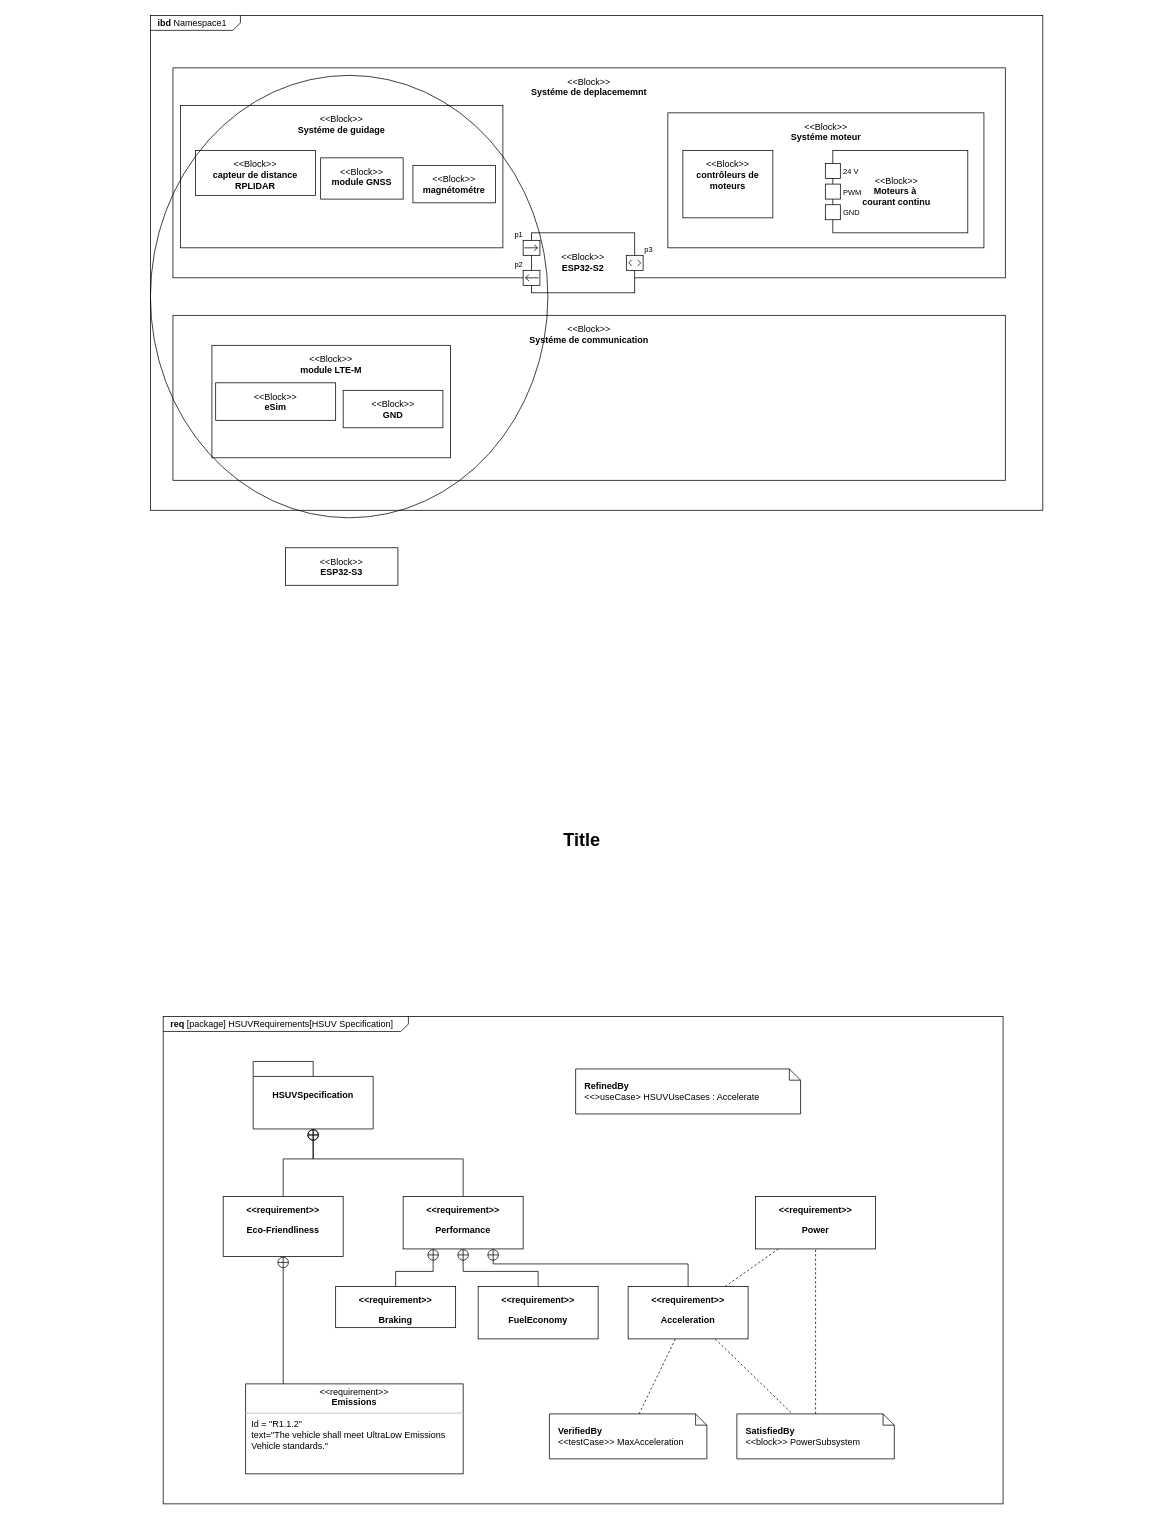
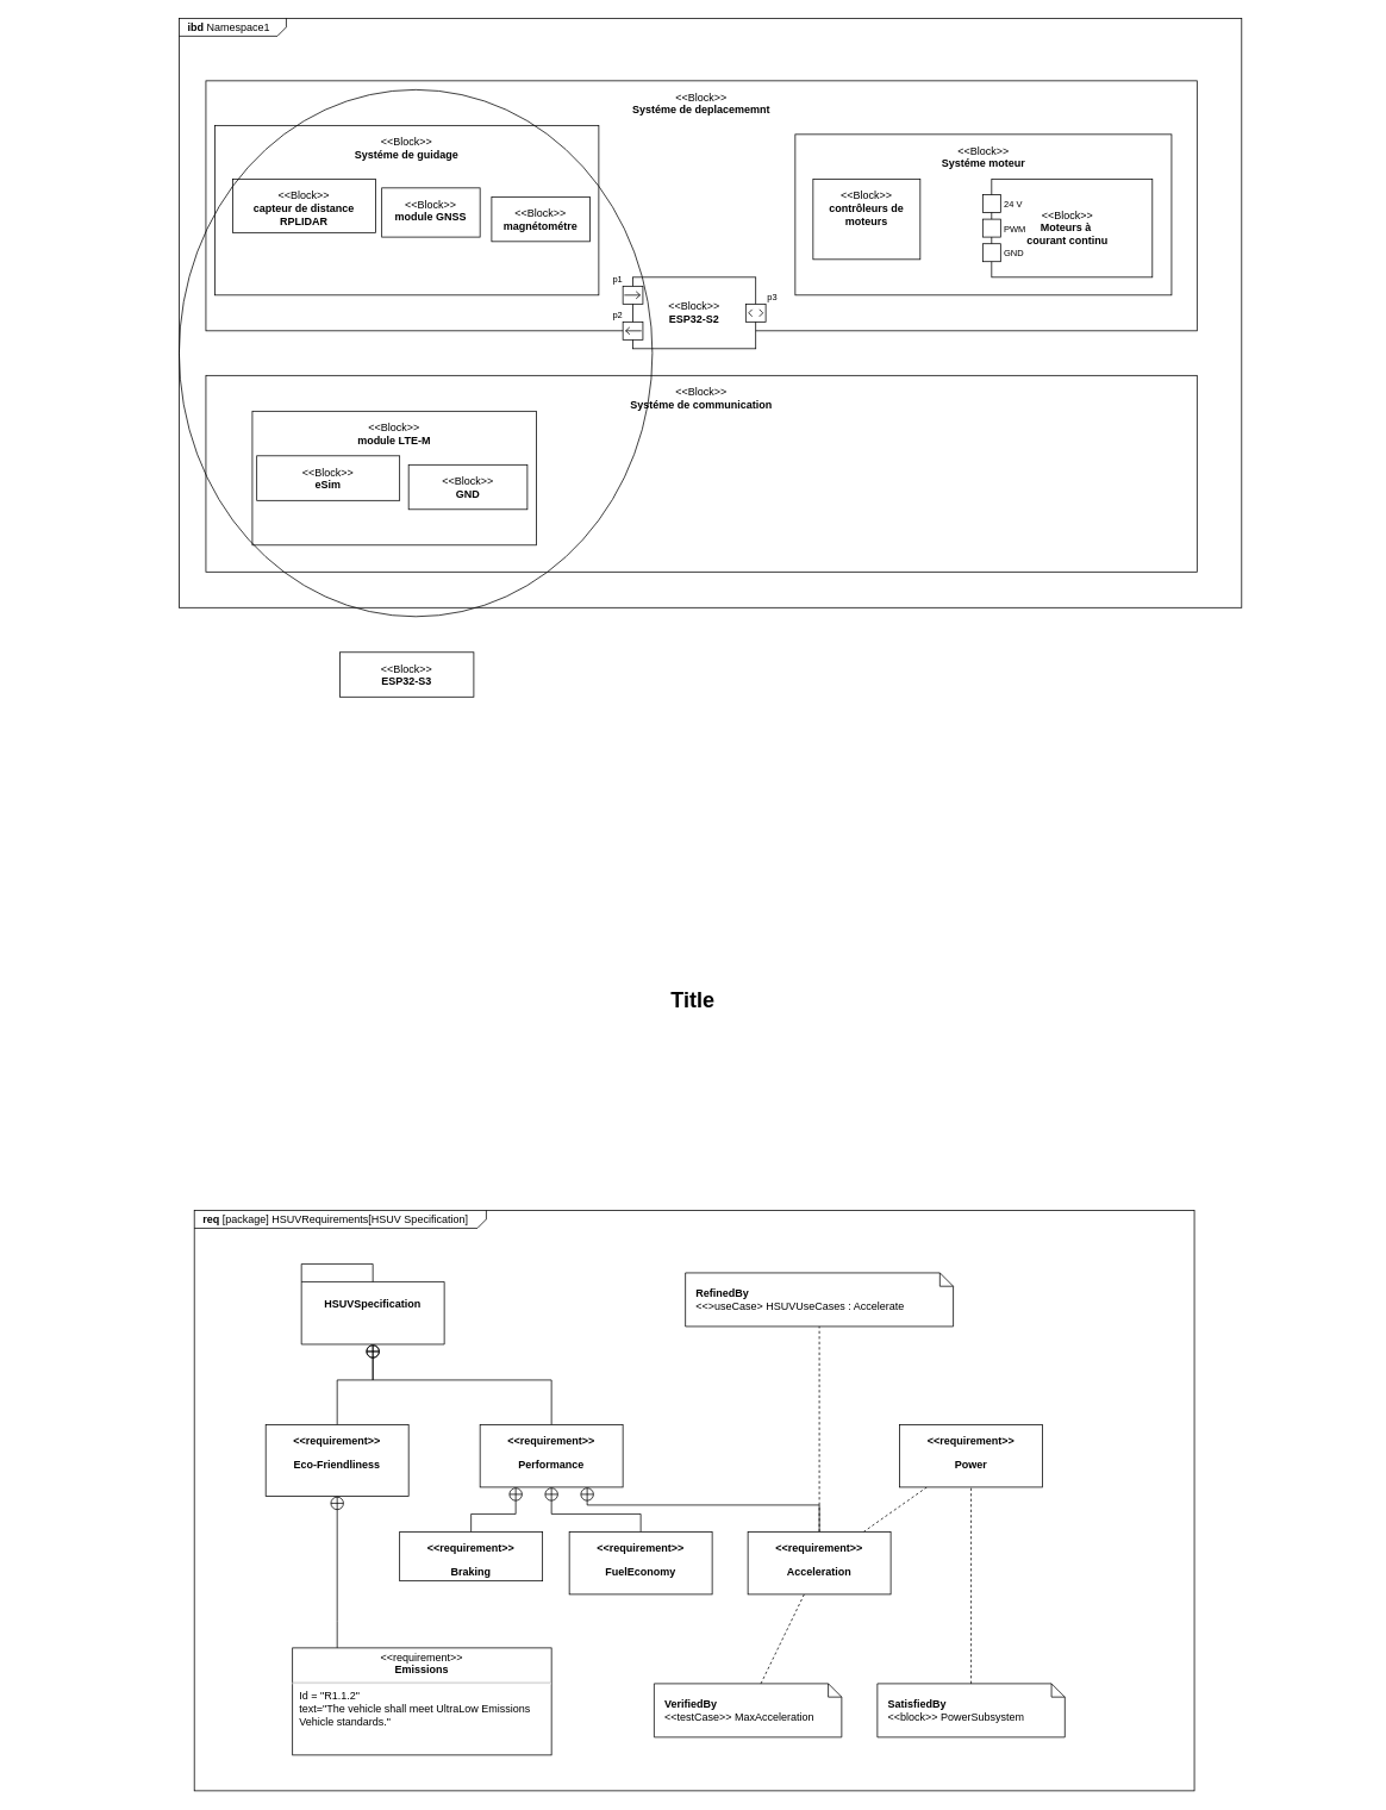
  <mxCell id="0" style=";html=1;" />
  <mxCell id="1" style=";html=1;" parent="0" />
  <mxCell id="2" value="&lt;p style=&quot;margin: 0px ; margin-top: 4px ; margin-left: 10px ; text-align: left&quot;&gt;&lt;b&gt;req&lt;/b&gt;&amp;nbsp;[package] HSUVRequirements[HSUV Specification]&lt;/p&gt;" style="html=1;strokeWidth=1;shape=mxgraph.sysml.package;html=1;overflow=fill;whiteSpace=wrap;fillColor=none;gradientColor=none;fontSize=12;align=center;labelX=327.64;" parent="1" vertex="1"><mxGeometry x="217" y="1355" width="1120" height="650" as="geometry" /></mxCell>
  <mxCell id="3" value="HSUVSpecification" style="shape=folder;tabWidth=80;tabHeight=20;tabPosition=left;strokeWidth=1;html=1;whiteSpace=wrap;align=center;fontSize=12;fontStyle=1" parent="1" vertex="1"><mxGeometry x="337" y="1415" width="160" height="90" as="geometry" /></mxCell>
  <mxCell id="4" value="&lt;b&gt;RefinedBy&lt;/b&gt;&lt;div&gt;&amp;lt;&amp;lt;&amp;gt;useCase&amp;gt; HSUVUseCases : Accelerate&lt;/div&gt;" style="shape=note;size=15;align=left;spacingLeft=10;html=1;whiteSpace=wrap;strokeColor=#000000;strokeWidth=1;fillColor=#ffffff;fontSize=12;" parent="1" vertex="1"><mxGeometry x="767" y="1425" width="300" height="60" as="geometry" /></mxCell>
  <mxCell id="5" style="edgeStyle=orthogonalEdgeStyle;rounded=0;html=1;jettySize=auto;orthogonalLoop=1;endArrow=circlePlus;endFill=0;" parent="1" source="6" target="3" edge="1"><mxGeometry relative="1" as="geometry"><Array as="points"><mxPoint x="377" y="1545" /><mxPoint x="417" y="1545" /></Array></mxGeometry></mxCell>
  <mxCell id="6" value="&lt;p&gt;&amp;lt;&amp;lt;requirement&amp;gt;&amp;gt;&lt;/p&gt;&lt;p&gt;Eco-Friendliness&lt;/p&gt;" style="shape=rect;html=1;overflow=fill;whiteSpace=wrap;align=center;fontStyle=1" parent="1" vertex="1"><mxGeometry x="297" y="1595" width="160" height="80" as="geometry" /></mxCell>
  <mxCell id="7" style="edgeStyle=orthogonalEdgeStyle;rounded=0;html=1;endArrow=circlePlus;endFill=0;jettySize=auto;orthogonalLoop=1;" parent="1" source="8" target="3" edge="1"><mxGeometry relative="1" as="geometry"><Array as="points"><mxPoint x="617" y="1545" /><mxPoint x="417" y="1545" /></Array></mxGeometry></mxCell>
  <mxCell id="8" value="&lt;p&gt;&amp;lt;&amp;lt;requirement&amp;gt;&amp;gt;&lt;/p&gt;&lt;p&gt;Performance&lt;/p&gt;" style="shape=rect;html=1;overflow=fill;whiteSpace=wrap;align=center;fontStyle=1" parent="1" vertex="1"><mxGeometry x="537" y="1595" width="160" height="70" as="geometry" /></mxCell>
  <mxCell id="9" style="edgeStyle=none;rounded=0;html=1;dashed=1;endArrow=none;endFill=0;jettySize=auto;orthogonalLoop=1;" parent="1" source="10" target="17" edge="1"><mxGeometry relative="1" as="geometry" /></mxCell>
  <mxCell id="10" value="&lt;p&gt;&amp;lt;&amp;lt;requirement&amp;gt;&amp;gt;&lt;/p&gt;&lt;p&gt;Power&lt;/p&gt;" style="shape=rect;html=1;overflow=fill;whiteSpace=wrap;align=center;fontStyle=1" parent="1" vertex="1"><mxGeometry x="1007" y="1595" width="160" height="70" as="geometry" /></mxCell>
  <mxCell id="11" style="edgeStyle=orthogonalEdgeStyle;rounded=0;html=1;endArrow=circlePlus;endFill=0;jettySize=auto;orthogonalLoop=1;entryX=0.25;entryY=1;" parent="1" source="12" target="8" edge="1"><mxGeometry relative="1" as="geometry"><Array as="points"><mxPoint x="527" y="1695" /><mxPoint x="577" y="1695" /></Array></mxGeometry></mxCell>
  <mxCell id="12" value="&lt;p&gt;&amp;lt;&amp;lt;requirement&amp;gt;&amp;gt;&lt;/p&gt;&lt;p&gt;Braking&lt;/p&gt;" style="shape=rect;html=1;overflow=fill;whiteSpace=wrap;align=center;fontStyle=1" parent="1" vertex="1"><mxGeometry x="447" y="1715" width="160" height="55" as="geometry" /></mxCell>
  <mxCell id="13" style="edgeStyle=orthogonalEdgeStyle;rounded=0;html=1;endArrow=circlePlus;endFill=0;jettySize=auto;orthogonalLoop=1;entryX=0.5;entryY=1;" parent="1" source="14" target="8" edge="1"><mxGeometry relative="1" as="geometry"><Array as="points"><mxPoint x="717" y="1695" /><mxPoint x="617" y="1695" /></Array></mxGeometry></mxCell>
  <mxCell id="14" value="&lt;p&gt;&amp;lt;&amp;lt;requirement&amp;gt;&amp;gt;&lt;/p&gt;&lt;p&gt;FuelEconomy&lt;/p&gt;" style="shape=rect;html=1;overflow=fill;whiteSpace=wrap;align=center;fontStyle=1" parent="1" vertex="1"><mxGeometry x="637" y="1715" width="160" height="70" as="geometry" /></mxCell>
  <mxCell id="15" style="edgeStyle=orthogonalEdgeStyle;rounded=0;html=1;endArrow=circlePlus;endFill=0;jettySize=auto;orthogonalLoop=1;entryX=0.75;entryY=1;" parent="1" source="17" target="8" edge="1"><mxGeometry relative="1" as="geometry"><Array as="points"><mxPoint x="917" y="1685" /><mxPoint x="657" y="1685" /></Array></mxGeometry></mxCell>
- <mxCell id="16" style="edgeStyle=none;rounded=0;html=1;dashed=1;endArrow=none;endFill=0;jettySize=auto;orthogonalLoop=1;" parent="1" source="17" target="23" edge="1"><mxGeometry relative="1" as="geometry" /></mxCell>
+ <mxCell id="16" style="edgeStyle=none;rounded=0;html=1;dashed=1;endArrow=none;endFill=0;jettySize=auto;orthogonalLoop=1;" parent="1" source="17" target="4" edge="1"><mxGeometry relative="1" as="geometry" /></mxCell>
  <mxCell id="17" value="&lt;p&gt;&amp;lt;&amp;lt;requirement&amp;gt;&amp;gt;&lt;/p&gt;&lt;p&gt;Acceleration&lt;/p&gt;" style="shape=rect;html=1;overflow=fill;whiteSpace=wrap;align=center;fontStyle=1" parent="1" vertex="1"><mxGeometry x="837" y="1715" width="160" height="70" as="geometry" /></mxCell>
  <mxCell id="18" style="edgeStyle=orthogonalEdgeStyle;rounded=0;html=1;endArrow=circlePlus;endFill=0;jettySize=auto;orthogonalLoop=1;" parent="1" source="19" target="6" edge="1"><mxGeometry relative="1" as="geometry"><Array as="points"><mxPoint x="377" y="1815" /><mxPoint x="377" y="1815" /></Array></mxGeometry></mxCell>
  <mxCell id="19" value="&lt;p style=&quot;margin: 0px ; margin-top: 4px ; text-align: center&quot;&gt;&amp;lt;&amp;lt;requirement&amp;gt;&amp;gt;&lt;br&gt;&lt;b&gt;Emissions&lt;/b&gt;&lt;/p&gt;&lt;hr&gt;&lt;p style=&quot;margin: 0px ; margin-left: 8px ; text-align: left&quot;&gt;Id = &quot;R1.1.2&quot;&lt;/p&gt;&lt;p style=&quot;margin: 0px ; margin-left: 8px ; text-align: left&quot;&gt;text=&quot;The vehicle shall meet UltraLow Emissions Vehicle standards.&quot;&lt;/p&gt;" style="shape=rect;html=1;overflow=fill;whiteSpace=wrap;" parent="1" vertex="1"><mxGeometry x="327" y="1845" width="290" height="120" as="geometry" /></mxCell>
  <mxCell id="20" style="rounded=0;html=1;endArrow=none;endFill=0;jettySize=auto;orthogonalLoop=1;dashed=1;" parent="1" source="21" target="17" edge="1"><mxGeometry relative="1" as="geometry" /></mxCell>
  <mxCell id="21" value="&lt;b&gt;VerifiedBy&lt;/b&gt;&lt;div&gt;&amp;lt;&amp;lt;testCase&amp;gt;&amp;gt; MaxAcceleration&lt;/div&gt;" style="shape=note;size=15;align=left;spacingLeft=10;html=1;whiteSpace=wrap;strokeWidth=1;fontSize=12;" parent="1" vertex="1"><mxGeometry x="732" y="1885" width="210" height="60" as="geometry" /></mxCell>
  <mxCell id="22" style="edgeStyle=none;rounded=0;html=1;dashed=1;endArrow=none;endFill=0;jettySize=auto;orthogonalLoop=1;" parent="1" source="23" target="10" edge="1"><mxGeometry relative="1" as="geometry" /></mxCell>
  <mxCell id="23" value="&lt;b&gt;SatisfiedBy&lt;/b&gt;&lt;div&gt;&amp;lt;&amp;lt;block&amp;gt;&amp;gt; PowerSubsystem&lt;/div&gt;" style="shape=note;size=15;align=left;spacingLeft=10;html=1;whiteSpace=wrap;strokeWidth=1;fontSize=12;" parent="1" vertex="1"><mxGeometry x="982" y="1885" width="210" height="60" as="geometry" /></mxCell>
  <mxCell id="24" value="Title" style="text;strokeColor=none;fillColor=none;html=1;fontSize=24;fontStyle=1;verticalAlign=middle;align=center;" parent="1" vertex="1"><mxGeometry x="20" y="1100" width="1510" height="40" as="geometry" /></mxCell>
  <mxCell id="25" value="&lt;p style=&quot;margin:0px;margin-top:4px;margin-left:10px;text-align:left;&quot;&gt;&lt;b&gt;ibd&lt;/b&gt;   Namespace1&lt;/p&gt;" style="html=1;shape=mxgraph.sysml.package;labelX=120;align=left;spacingLeft=10;overflow=fill;recursiveResize=0;" parent="1" vertex="1"><mxGeometry x="200" y="20" width="1190" height="660" as="geometry" /></mxCell>
  <mxCell id="26" value="&lt;p&gt;&amp;lt;&amp;lt;Block&amp;gt;&amp;gt;&lt;br&gt;&lt;b&gt;Systéme de deplacememnt&lt;/b&gt;&lt;/p&gt;" style="shape=rect;html=1;overflow=fill;whiteSpace=wrap;align=center;" parent="1" vertex="1"><mxGeometry x="230" y="90" width="1110" height="280" as="geometry" /></mxCell>
  <mxCell id="27" value="&lt;p&gt;&amp;lt;&amp;lt;Block&amp;gt;&amp;gt;&lt;br&gt;&lt;b&gt;Systéme de guidage&lt;/b&gt;&lt;/p&gt;" style="shape=rect;html=1;overflow=fill;whiteSpace=wrap;align=center;" parent="1" vertex="1"><mxGeometry x="240" y="140" width="430" height="190" as="geometry" /></mxCell>
  <mxCell id="28" value="&lt;p&gt;&amp;lt;&amp;lt;Block&amp;gt;&amp;gt;&lt;br&gt;&lt;b&gt;Systéme moteur&lt;/b&gt;&lt;/p&gt;" style="shape=rect;html=1;overflow=fill;whiteSpace=wrap;align=center;" parent="1" vertex="1"><mxGeometry x="890" y="150" width="421.5" height="180" as="geometry" /></mxCell>
  <mxCell id="29" value="&lt;p&gt;&amp;lt;&amp;lt;Block&amp;gt;&amp;gt;&lt;br&gt;&lt;b&gt;contrôleurs de moteurs&lt;/b&gt;&lt;/p&gt;" style="shape=rect;html=1;overflow=fill;whiteSpace=wrap;align=center;" parent="1" vertex="1"><mxGeometry x="910" y="200" width="120" height="90" as="geometry" /></mxCell>
  <mxCell id="30" value="&lt;p&gt;&amp;lt;&amp;lt;Block&amp;gt;&amp;gt;&lt;br&gt;&lt;b&gt;capteur de distance RPLIDAR&lt;/b&gt;&lt;/p&gt;" style="shape=rect;html=1;overflow=fill;whiteSpace=wrap;align=center;" parent="1" vertex="1"><mxGeometry x="260" y="200" width="160" height="60" as="geometry" /></mxCell>
  <mxCell id="31" value="&lt;p&gt;&amp;lt;&amp;lt;Block&amp;gt;&amp;gt;&lt;br&gt;&lt;b&gt;module GNSS&lt;/b&gt;&lt;/p&gt;" style="shape=rect;html=1;overflow=fill;whiteSpace=wrap;align=center;" parent="1" vertex="1"><mxGeometry x="427" y="210" width="110" height="55" as="geometry" /></mxCell>
  <mxCell id="32" value="&lt;p&gt;&amp;lt;&amp;lt;Block&amp;gt;&amp;gt;&lt;br&gt;&lt;b&gt;magnétométre&lt;/b&gt;&lt;/p&gt;" style="shape=rect;html=1;overflow=fill;whiteSpace=wrap;align=center;" parent="1" vertex="1"><mxGeometry x="550" y="220" width="110" height="50" as="geometry" /></mxCell>
  <mxCell id="33" value="&lt;p&gt;&amp;lt;&amp;lt;Block&amp;gt;&amp;gt;&lt;br&gt;&lt;b&gt;Systéme de communication&lt;/b&gt;&lt;/p&gt;" style="shape=rect;html=1;overflow=fill;whiteSpace=wrap;align=center;" parent="1" vertex="1"><mxGeometry x="230" y="420" width="1110" height="220" as="geometry" /></mxCell>
  <mxCell id="34" value="&lt;p&gt;&amp;lt;&amp;lt;Block&amp;gt;&amp;gt;&lt;br&gt;&lt;b&gt;module LTE-M&lt;/b&gt;&lt;/p&gt;" style="shape=rect;html=1;overflow=fill;whiteSpace=wrap;align=center;" parent="1" vertex="1"><mxGeometry x="282" y="460" width="318" height="150" as="geometry" /></mxCell>
  <mxCell id="35" value="&lt;p&gt;&amp;lt;&amp;lt;Block&amp;gt;&amp;gt;&lt;br&gt;&lt;b&gt;eSim&lt;/b&gt;&lt;/p&gt;" style="shape=rect;html=1;overflow=fill;whiteSpace=wrap;align=center;" parent="1" vertex="1"><mxGeometry x="287" y="510" width="160" height="50" as="geometry" /></mxCell>
  <mxCell id="36" value="&lt;p&gt;&amp;lt;&amp;lt;Block&amp;gt;&amp;gt;&lt;br&gt;&lt;b&gt;ESP32-S3&lt;/b&gt;&lt;/p&gt;" style="shape=rect;html=1;overflow=fill;whiteSpace=wrap;align=center;" parent="1" vertex="1"><mxGeometry x="380" y="730" width="150" height="50" as="geometry" /></mxCell>
  <mxCell id="37" value="&lt;span style=&quot;font-weight: 400;&quot;&gt;&amp;lt;&amp;lt;Block&amp;gt;&amp;gt;&lt;/span&gt;&lt;br style=&quot;font-weight: 400;&quot;&gt;&lt;b&gt;ESP32-S2&lt;/b&gt;" style="html=1;shape=mxgraph.sysml.port3;fontStyle=1;whiteSpace=wrap;align=center;" parent="1" vertex="1"><mxGeometry x="697" y="310" width="160" height="80" as="geometry" /></mxCell>
  <mxCell id="38" value="p1" style="resizable=0;html=1;align=right;verticalAlign=bottom;labelPosition=left;verticalLabelPosition=top;labelBackgroundColor=none;fontSize=10" parent="37" connectable="0" vertex="1"><mxGeometry y="10" as="geometry" /></mxCell>
  <mxCell id="39" value="p2" style="resizable=0;html=1;align=right;verticalAlign=bottom;labelPosition=left;verticalLabelPosition=top;labelBackgroundColor=none;fontSize=10" parent="37" connectable="0" vertex="1"><mxGeometry y="50" as="geometry" /></mxCell>
  <mxCell id="40" value="p3" style="resizable=0;html=1;align=left;verticalAlign=bottom;labelBackgroundColor=none;fontSize=10" parent="37" connectable="0" vertex="1"><mxGeometry x="160" y="30" as="geometry" /></mxCell>
  <mxCell id="41" value="&lt;span style=&quot;font-weight: 400;&quot;&gt;&amp;lt;&amp;lt;Block&amp;gt;&amp;gt;&lt;/span&gt;&lt;br style=&quot;font-weight: 400;&quot;&gt;&lt;b&gt;Moteurs à&amp;nbsp;&lt;/b&gt;&lt;div&gt;&lt;b&gt;courant continu&lt;/b&gt;&lt;/div&gt;" style="html=1;shape=mxgraph.sysml.itemFlowLeft;fontStyle=1;whiteSpace=wrap;align=center;" parent="1" vertex="1"><mxGeometry x="1100" y="200" width="190" height="110" as="geometry" /></mxCell>
  <mxCell id="42" value="24 V" style="resizable=0;html=1;align=left;spacingLeft=22;verticalAlign=middle;labelPosition=left;verticalLabelPosition=top;labelBackgroundColor=none;fontSize=10" parent="41" connectable="0" vertex="1"><mxGeometry y="27.5" as="geometry" /></mxCell>
  <mxCell id="43" value="PWM" style="resizable=0;html=1;align=left;spacingLeft=22;verticalAlign=middle;labelPosition=left;verticalLabelPosition=top;labelBackgroundColor=none;fontSize=10" parent="41" connectable="0" vertex="1"><mxGeometry y="55" as="geometry" /></mxCell>
  <mxCell id="44" value="GND" style="resizable=0;html=1;align=left;spacingLeft=22;verticalAlign=middle;labelPosition=left;verticalLabelPosition=top;labelBackgroundColor=none;fontSize=10" parent="41" connectable="0" vertex="1"><mxGeometry y="82.5" as="geometry" /></mxCell>
  <mxCell id="45" value="&lt;p&gt;&amp;lt;&amp;lt;Block&amp;gt;&amp;gt;&lt;br&gt;&lt;b&gt;GND&lt;/b&gt;&lt;/p&gt;" style="shape=rect;html=1;overflow=fill;whiteSpace=wrap;align=center;" vertex="1" parent="1"><mxGeometry x="457" y="520" width="133" height="50" as="geometry" /></mxCell>
  <mxCell id="46" value="" style="ellipse;whiteSpace=wrap;html=1;fillColor=none;" vertex="1" parent="1"><mxGeometry x="200" y="100" width="530" height="590" as="geometry" /></mxCell>
